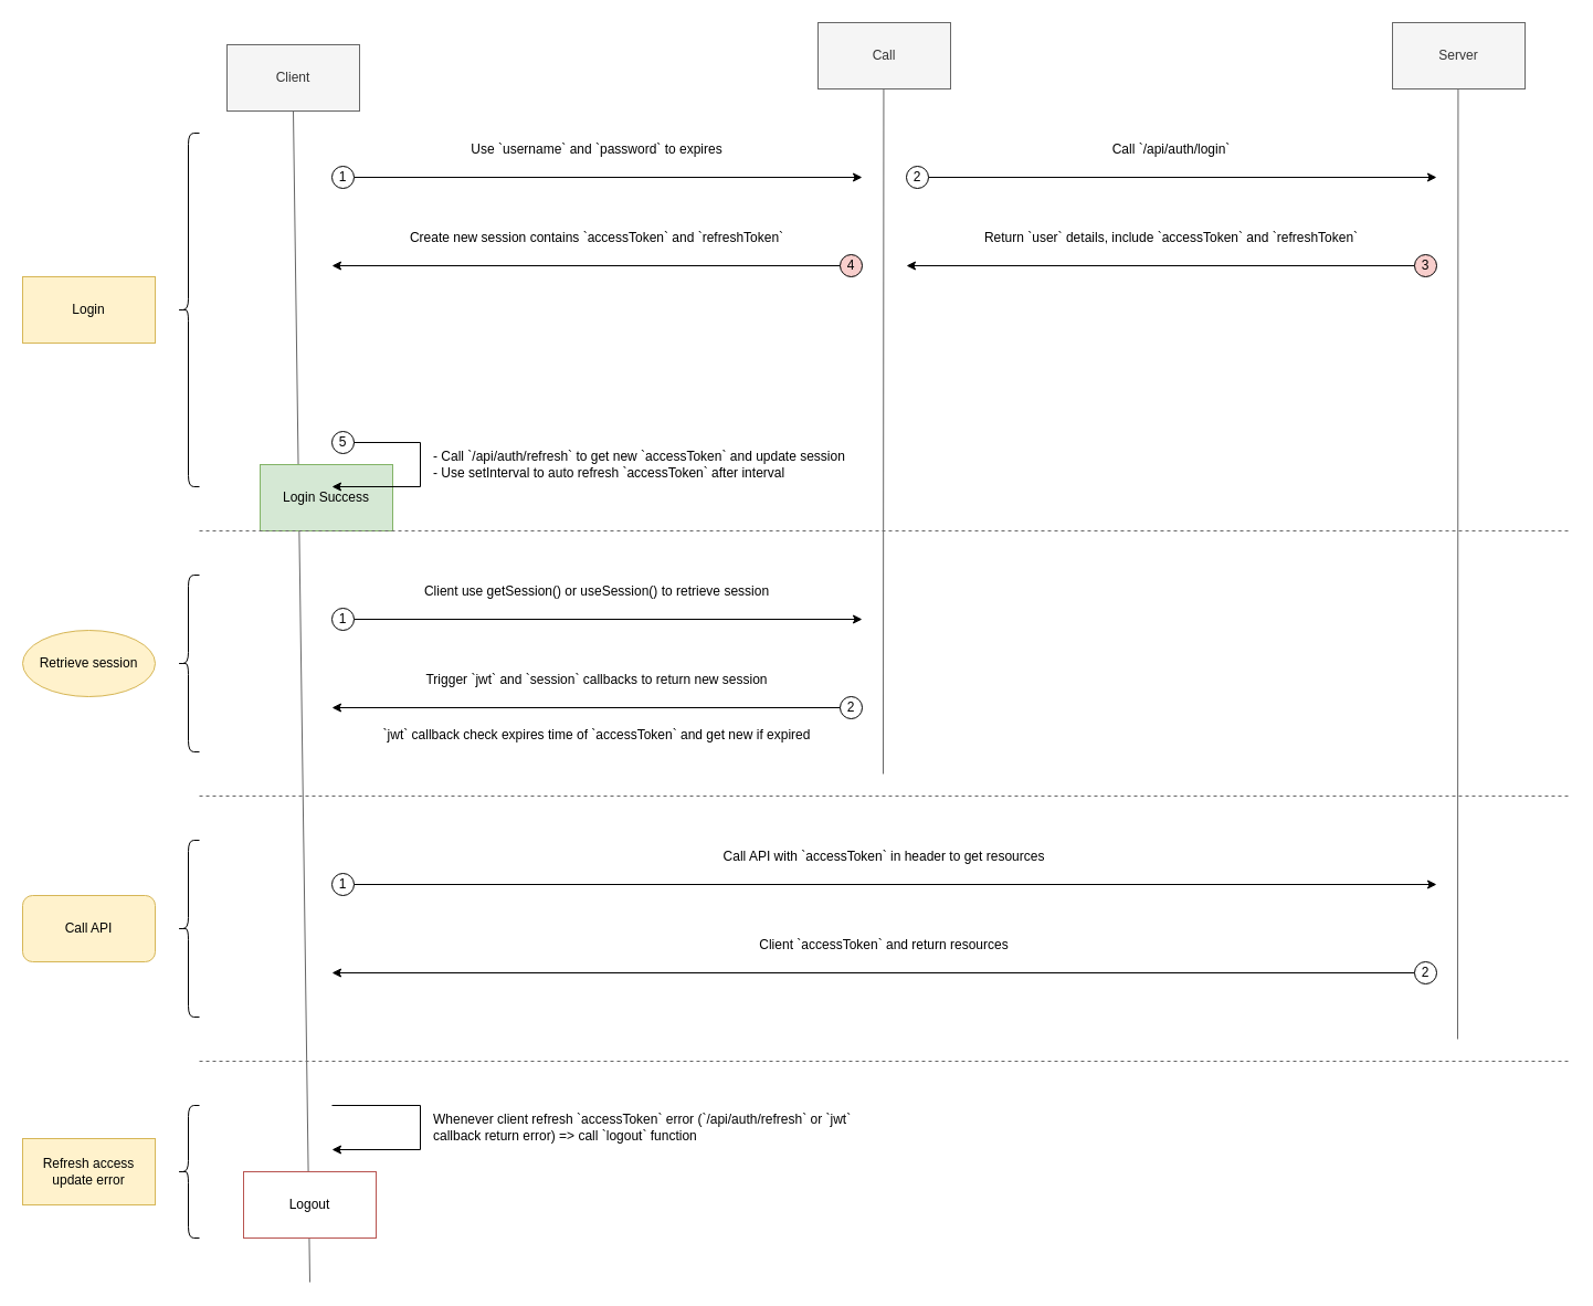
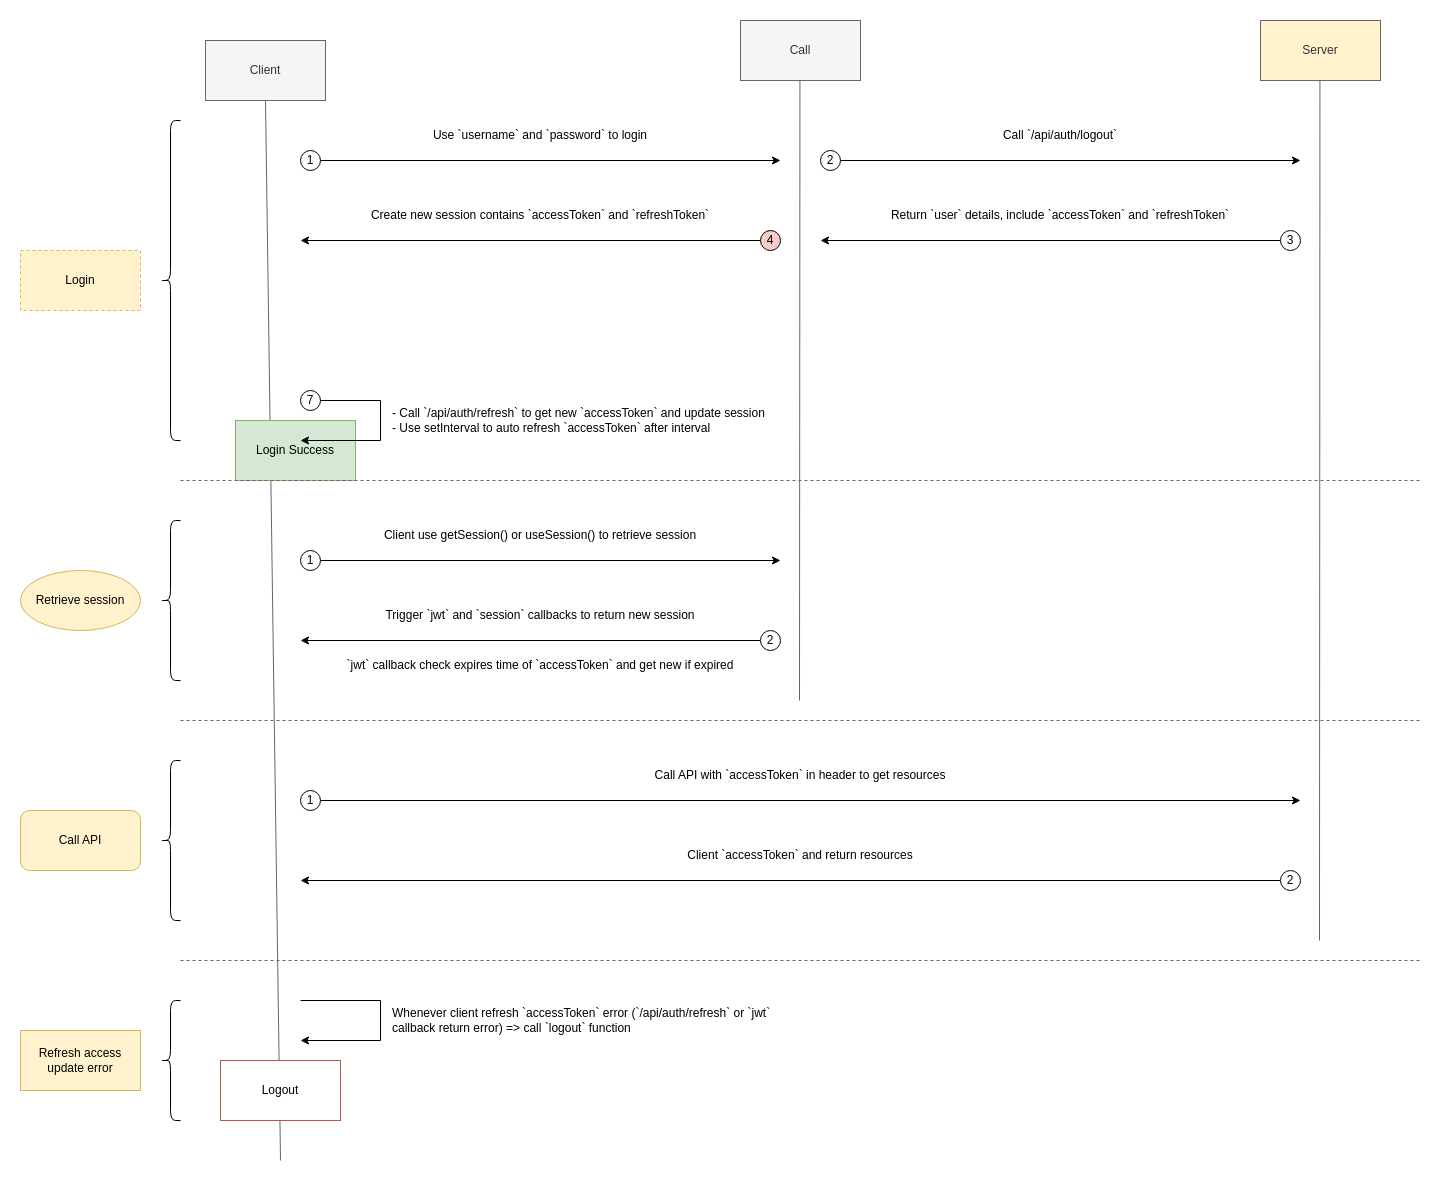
  <mxCell id="0" />
  <mxCell id="1" parent="0" />
  <mxCell id="2" value="Client" style="rounded=0;whiteSpace=wrap;html=1;fillColor=#f5f5f5;fontColor=#333333;strokeColor=#666666;" vertex="1" parent="1"><mxGeometry x="205" y="40" width="120" height="60" as="geometry" /></mxCell>
- <mxCell id="3" value="Server" style="rounded=0;whiteSpace=wrap;html=1;fillColor=#f5f5f5;fontColor=#333333;strokeColor=#666666;" vertex="1" parent="1"><mxGeometry x="1260" y="20" width="120" height="60" as="geometry" /></mxCell>
+ <mxCell id="3" value="Server" style="rounded=0;whiteSpace=wrap;html=1;fillColor=#fff2cc;fontColor=#333333;strokeColor=#666666;" vertex="1" parent="1"><mxGeometry x="1260" y="20" width="120" height="60" as="geometry" /></mxCell>
  <mxCell id="4" value="Call" style="rounded=0;whiteSpace=wrap;html=1;fillColor=#f5f5f5;fontColor=#333333;strokeColor=#666666;" vertex="1" parent="1"><mxGeometry x="740" y="20" width="120" height="60" as="geometry" /></mxCell>
  <mxCell id="5" value="" style="endArrow=none;html=1;rounded=0;entryX=0.5;entryY=1;entryDx=0;entryDy=0;fillColor=#f5f5f5;strokeColor=#666666;" edge="1" parent="1" target="2"><mxGeometry width="50" height="50" relative="1" as="geometry"><mxPoint x="280" y="1160" as="sourcePoint" /><mxPoint x="550" y="90" as="targetPoint" /></mxGeometry></mxCell>
  <mxCell id="6" value="" style="endArrow=none;html=1;rounded=0;entryX=0.5;entryY=1;entryDx=0;entryDy=0;fillColor=#f5f5f5;strokeColor=#666666;" edge="1" parent="1"><mxGeometry width="50" height="50" relative="1" as="geometry"><mxPoint x="799" y="700" as="sourcePoint" /><mxPoint x="799.44" y="80" as="targetPoint" /></mxGeometry></mxCell>
  <mxCell id="7" value="" style="endArrow=none;html=1;rounded=0;entryX=0.5;entryY=1;entryDx=0;entryDy=0;fillColor=#f5f5f5;strokeColor=#666666;" edge="1" parent="1"><mxGeometry width="50" height="50" relative="1" as="geometry"><mxPoint x="1319" y="940" as="sourcePoint" /><mxPoint x="1319.44" y="80" as="targetPoint" /></mxGeometry></mxCell>
  <mxCell id="8" value="" style="endArrow=classic;html=1;rounded=0;" edge="1" parent="1" source="12"><mxGeometry width="50" height="50" relative="1" as="geometry"><mxPoint x="300" y="160" as="sourcePoint" /><mxPoint x="780" y="160" as="targetPoint" /></mxGeometry></mxCell>
- <mxCell id="9" value="Use `username` and `password` to expires" style="text;html=1;align=center;verticalAlign=middle;whiteSpace=wrap;rounded=0;" vertex="1" parent="1"><mxGeometry x="300" y="120" width="480" height="30" as="geometry" /></mxCell>
+ <mxCell id="9" value="Use `username` and `password` to login" style="text;html=1;align=center;verticalAlign=middle;whiteSpace=wrap;rounded=0;" vertex="1" parent="1"><mxGeometry x="300" y="120" width="480" height="30" as="geometry" /></mxCell>
  <mxCell id="10" value="" style="endArrow=classic;html=1;rounded=0;" edge="1" parent="1"><mxGeometry width="50" height="50" relative="1" as="geometry"><mxPoint x="1200" y="240" as="sourcePoint" /><mxPoint x="1200" y="240" as="targetPoint" /></mxGeometry></mxCell>
  <mxCell id="11" value="" style="endArrow=classic;html=1;rounded=0;" edge="1" parent="1" target="12"><mxGeometry width="50" height="50" relative="1" as="geometry"><mxPoint x="300" y="160" as="sourcePoint" /><mxPoint x="780" y="160" as="targetPoint" /></mxGeometry></mxCell>
  <mxCell id="12" value="1" style="ellipse;whiteSpace=wrap;html=1;aspect=fixed;" vertex="1" parent="1"><mxGeometry x="300" y="150" width="20" height="20" as="geometry" /></mxCell>
  <mxCell id="13" value="" style="endArrow=classic;html=1;rounded=0;" edge="1" parent="1" source="15"><mxGeometry width="50" height="50" relative="1" as="geometry"><mxPoint x="820" y="160" as="sourcePoint" /><mxPoint x="1300" y="160" as="targetPoint" /></mxGeometry></mxCell>
- <mxCell id="14" value="Call `/api/auth/login`" style="text;html=1;align=center;verticalAlign=middle;whiteSpace=wrap;rounded=0;" vertex="1" parent="1"><mxGeometry x="820" y="120" width="480" height="30" as="geometry" /></mxCell>
+ <mxCell id="14" value="Call `/api/auth/logout`" style="text;html=1;align=center;verticalAlign=middle;whiteSpace=wrap;rounded=0;" vertex="1" parent="1"><mxGeometry x="820" y="120" width="480" height="30" as="geometry" /></mxCell>
  <mxCell id="15" value="2" style="ellipse;whiteSpace=wrap;html=1;aspect=fixed;" vertex="1" parent="1"><mxGeometry x="820" y="150" width="20" height="20" as="geometry" /></mxCell>
  <mxCell id="16" value="" style="endArrow=classic;html=1;rounded=0;" edge="1" parent="1"><mxGeometry width="50" height="50" relative="1" as="geometry"><mxPoint x="1300" y="240" as="sourcePoint" /><mxPoint x="1300" y="240" as="targetPoint" /></mxGeometry></mxCell>
  <mxCell id="17" value="" style="endArrow=classic;html=1;rounded=0;" edge="1" parent="1" source="19"><mxGeometry width="50" height="50" relative="1" as="geometry"><mxPoint x="820" y="240" as="sourcePoint" /><mxPoint x="820" y="240" as="targetPoint" /></mxGeometry></mxCell>
  <mxCell id="18" value="Return `user` details, include `accessToken` and `refreshToken`" style="text;html=1;align=center;verticalAlign=middle;whiteSpace=wrap;rounded=0;" vertex="1" parent="1"><mxGeometry x="820" y="200" width="480" height="30" as="geometry" /></mxCell>
- <mxCell id="19" value="3" style="ellipse;whiteSpace=wrap;html=1;aspect=fixed;fillColor=#f8cecc;" vertex="1" parent="1"><mxGeometry x="1280" y="230" width="20" height="20" as="geometry" /></mxCell>
+ <mxCell id="19" value="3" style="ellipse;whiteSpace=wrap;html=1;aspect=fixed;" vertex="1" parent="1"><mxGeometry x="1280" y="230" width="20" height="20" as="geometry" /></mxCell>
  <mxCell id="20" value="" style="endArrow=classic;html=1;rounded=0;" edge="1" parent="1" source="22"><mxGeometry width="50" height="50" relative="1" as="geometry"><mxPoint x="300" y="240" as="sourcePoint" /><mxPoint x="300" y="240" as="targetPoint" /></mxGeometry></mxCell>
  <mxCell id="21" value="Create new session contains `accessToken` and `refreshToken`" style="text;html=1;align=center;verticalAlign=middle;whiteSpace=wrap;rounded=0;" vertex="1" parent="1"><mxGeometry x="300" y="200" width="480" height="30" as="geometry" /></mxCell>
  <mxCell id="22" value="4" style="ellipse;whiteSpace=wrap;html=1;aspect=fixed;fillColor=#f8cecc;" vertex="1" parent="1"><mxGeometry x="760" y="230" width="20" height="20" as="geometry" /></mxCell>
  <mxCell id="23" value="Login Success" style="rounded=0;whiteSpace=wrap;html=1;fillColor=#d5e8d4;strokeColor=#82b366;" vertex="1" parent="1"><mxGeometry x="235" y="420" width="120" height="60" as="geometry" /></mxCell>
  <mxCell id="24" value="" style="endArrow=classic;html=1;rounded=0;" edge="1" parent="1"><mxGeometry width="50" height="50" relative="1" as="geometry"><mxPoint x="300" y="400" as="sourcePoint" /><mxPoint x="300" y="440" as="targetPoint" /><Array as="points"><mxPoint x="380" y="400" /><mxPoint x="380" y="440" /></Array></mxGeometry></mxCell>
- <mxCell id="25" value="5" style="ellipse;whiteSpace=wrap;html=1;aspect=fixed;" vertex="1" parent="1"><mxGeometry x="300" y="390" width="20" height="20" as="geometry" /></mxCell>
+ <mxCell id="25" value="7" style="ellipse;whiteSpace=wrap;html=1;aspect=fixed;" vertex="1" parent="1"><mxGeometry x="300" y="390" width="20" height="20" as="geometry" /></mxCell>
  <mxCell id="26" value="- Call `/api/auth/refresh` to get new `accessToken` and update session&lt;br&gt;- Use setInterval to auto refresh `accessToken` after interval" style="text;html=1;align=left;verticalAlign=middle;whiteSpace=wrap;rounded=0;" vertex="1" parent="1"><mxGeometry x="390" y="400" width="390" height="40" as="geometry" /></mxCell>
  <mxCell id="27" value="" style="endArrow=none;dashed=1;html=1;rounded=0;fillColor=#f5f5f5;strokeColor=#666666;" edge="1" parent="1"><mxGeometry width="50" height="50" relative="1" as="geometry"><mxPoint x="180" y="480" as="sourcePoint" /><mxPoint x="1420" y="480" as="targetPoint" /></mxGeometry></mxCell>
  <mxCell id="28" value="" style="endArrow=classic;html=1;rounded=0;" edge="1" parent="1" source="30"><mxGeometry width="50" height="50" relative="1" as="geometry"><mxPoint x="300" y="560" as="sourcePoint" /><mxPoint x="780" y="560" as="targetPoint" /></mxGeometry></mxCell>
  <mxCell id="29" value="Client use getSession() or useSession() to retrieve session" style="text;html=1;align=center;verticalAlign=middle;whiteSpace=wrap;rounded=0;" vertex="1" parent="1"><mxGeometry x="300" y="520" width="480" height="30" as="geometry" /></mxCell>
  <mxCell id="30" value="1" style="ellipse;whiteSpace=wrap;html=1;aspect=fixed;" vertex="1" parent="1"><mxGeometry x="300" y="550" width="20" height="20" as="geometry" /></mxCell>
  <mxCell id="31" value="" style="endArrow=classic;html=1;rounded=0;" edge="1" parent="1" source="33"><mxGeometry width="50" height="50" relative="1" as="geometry"><mxPoint x="300" y="640" as="sourcePoint" /><mxPoint x="300" y="640" as="targetPoint" /></mxGeometry></mxCell>
  <mxCell id="32" value="Trigger `jwt` and `session` callbacks to return new session" style="text;html=1;align=center;verticalAlign=middle;whiteSpace=wrap;rounded=0;" vertex="1" parent="1"><mxGeometry x="300" y="600" width="480" height="30" as="geometry" /></mxCell>
  <mxCell id="33" value="2" style="ellipse;whiteSpace=wrap;html=1;aspect=fixed;" vertex="1" parent="1"><mxGeometry x="760" y="630" width="20" height="20" as="geometry" /></mxCell>
  <mxCell id="34" value="`jwt` callback check expires time of `accessToken` and get new if expired" style="text;html=1;align=center;verticalAlign=middle;whiteSpace=wrap;rounded=0;" vertex="1" parent="1"><mxGeometry x="300" y="650" width="480" height="30" as="geometry" /></mxCell>
  <mxCell id="35" value="" style="endArrow=none;dashed=1;html=1;rounded=0;fillColor=#f5f5f5;strokeColor=#666666;" edge="1" parent="1"><mxGeometry width="50" height="50" relative="1" as="geometry"><mxPoint x="180" y="720" as="sourcePoint" /><mxPoint x="1420" y="720" as="targetPoint" /></mxGeometry></mxCell>
  <mxCell id="36" value="" style="endArrow=classic;html=1;rounded=0;" edge="1" parent="1" source="38"><mxGeometry width="50" height="50" relative="1" as="geometry"><mxPoint x="300" y="800" as="sourcePoint" /><mxPoint x="1300" y="800" as="targetPoint" /></mxGeometry></mxCell>
  <mxCell id="37" value="Call API with `accessToken` in header to get resources" style="text;html=1;align=center;verticalAlign=middle;whiteSpace=wrap;rounded=0;" vertex="1" parent="1"><mxGeometry x="300" y="760" width="1000" height="30" as="geometry" /></mxCell>
  <mxCell id="38" value="1" style="ellipse;whiteSpace=wrap;html=1;aspect=fixed;" vertex="1" parent="1"><mxGeometry x="300" y="790" width="20" height="20" as="geometry" /></mxCell>
  <mxCell id="39" value="" style="endArrow=classic;html=1;rounded=0;" edge="1" parent="1" source="41"><mxGeometry width="50" height="50" relative="1" as="geometry"><mxPoint x="300" y="880" as="sourcePoint" /><mxPoint x="300" y="880" as="targetPoint" /></mxGeometry></mxCell>
  <mxCell id="40" value="Client `accessToken` and return resources" style="text;html=1;align=center;verticalAlign=middle;whiteSpace=wrap;rounded=0;" vertex="1" parent="1"><mxGeometry x="300" y="840" width="1000" height="30" as="geometry" /></mxCell>
  <mxCell id="41" value="2" style="ellipse;whiteSpace=wrap;html=1;aspect=fixed;" vertex="1" parent="1"><mxGeometry x="1280" y="870" width="20" height="20" as="geometry" /></mxCell>
  <mxCell id="42" value="" style="endArrow=none;dashed=1;html=1;rounded=0;fillColor=#f5f5f5;strokeColor=#666666;" edge="1" parent="1"><mxGeometry width="50" height="50" relative="1" as="geometry"><mxPoint x="180" y="960" as="sourcePoint" /><mxPoint x="1420" y="960" as="targetPoint" /></mxGeometry></mxCell>
  <mxCell id="43" value="" style="endArrow=classic;html=1;rounded=0;" edge="1" parent="1"><mxGeometry width="50" height="50" relative="1" as="geometry"><mxPoint x="300" y="1000" as="sourcePoint" /><mxPoint x="300" y="1040" as="targetPoint" /><Array as="points"><mxPoint x="380" y="1000" /><mxPoint x="380" y="1040" /></Array></mxGeometry></mxCell>
  <mxCell id="44" value="Whenever client refresh `accessToken` error (`/api/auth/refresh` or `jwt` callback return error) =&amp;gt; call `logout` function" style="text;html=1;align=left;verticalAlign=middle;whiteSpace=wrap;rounded=0;" vertex="1" parent="1"><mxGeometry x="390" y="1000" width="390" height="40" as="geometry" /></mxCell>
  <mxCell id="45" value="Logout" style="rounded=0;whiteSpace=wrap;html=1;fillColor=#ffffff;strokeColor=#b85450;" vertex="1" parent="1"><mxGeometry x="220" y="1060" width="120" height="60" as="geometry" /></mxCell>
  <mxCell id="46" value="" style="shape=curlyBracket;whiteSpace=wrap;html=1;rounded=1;labelPosition=left;verticalLabelPosition=middle;align=right;verticalAlign=middle;" vertex="1" parent="1"><mxGeometry x="160" y="120" width="20" height="320" as="geometry" /></mxCell>
  <mxCell id="47" value="" style="shape=curlyBracket;whiteSpace=wrap;html=1;rounded=1;labelPosition=left;verticalLabelPosition=middle;align=right;verticalAlign=middle;" vertex="1" parent="1"><mxGeometry x="160" y="520" width="20" height="160" as="geometry" /></mxCell>
  <mxCell id="48" value="" style="shape=curlyBracket;whiteSpace=wrap;html=1;rounded=1;labelPosition=left;verticalLabelPosition=middle;align=right;verticalAlign=middle;" vertex="1" parent="1"><mxGeometry x="160" y="760" width="20" height="160" as="geometry" /></mxCell>
  <mxCell id="49" value="" style="shape=curlyBracket;whiteSpace=wrap;html=1;rounded=1;labelPosition=left;verticalLabelPosition=middle;align=right;verticalAlign=middle;" vertex="1" parent="1"><mxGeometry x="160" y="1000" width="20" height="120" as="geometry" /></mxCell>
- <mxCell id="50" value="Login" style="rounded=0;whiteSpace=wrap;html=1;fillColor=#fff2cc;strokeColor=#d6b656;" vertex="1" parent="1"><mxGeometry x="20" y="250" width="120" height="60" as="geometry" /></mxCell>
+ <mxCell id="50" value="Login" style="rounded=0;whiteSpace=wrap;html=1;fillColor=#fff2cc;strokeColor=#d6b656;dashed=1;" vertex="1" parent="1"><mxGeometry x="20" y="250" width="120" height="60" as="geometry" /></mxCell>
  <mxCell id="51" value="Retrieve session" style="ellipse;whiteSpace=wrap;html=1;fillColor=#fff2cc;strokeColor=#d6b656;" vertex="1" parent="1"><mxGeometry x="20" y="570" width="120" height="60" as="geometry" /></mxCell>
  <mxCell id="52" value="Call API" style="whiteSpace=wrap;html=1;fillColor=#fff2cc;strokeColor=#d6b656;rounded=1;" vertex="1" parent="1"><mxGeometry x="20" y="810" width="120" height="60" as="geometry" /></mxCell>
  <mxCell id="53" value="Refresh access&lt;br&gt;update error" style="rounded=0;whiteSpace=wrap;html=1;fillColor=#fff2cc;strokeColor=#d6b656;" vertex="1" parent="1"><mxGeometry x="20" y="1030" width="120" height="60" as="geometry" /></mxCell>
